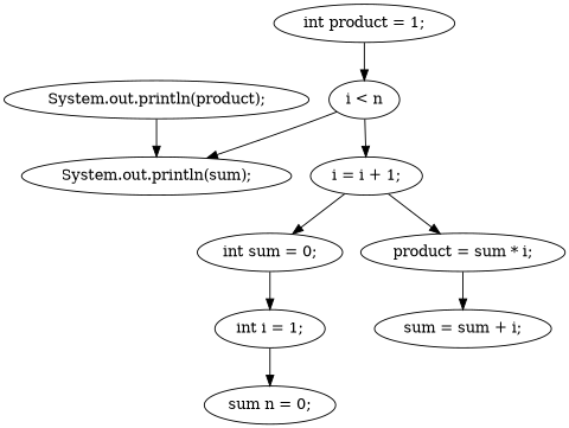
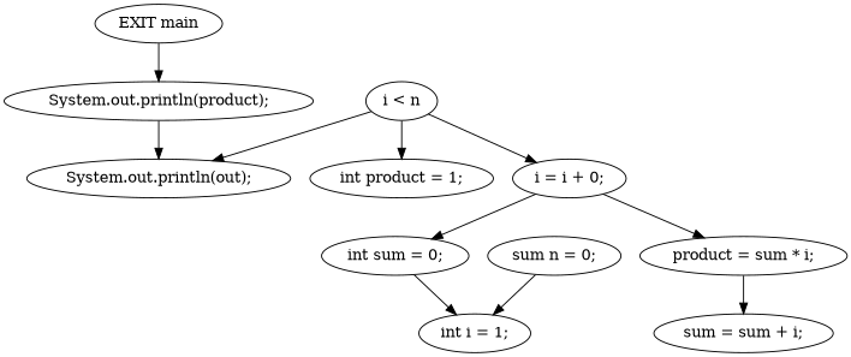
  digraph {
+   n1 [label="EXIT main"]
    n2 [label="System.out.println(product);"]
-   n3 [label="System.out.println(sum);"]
+   n3 [label="System.out.println(out);"]
    n4 [label="sum n = 0;"]
    n5 [label="int i = 1;"]
    n6 [label="int sum = 0;"]
    n7 [label="int product = 1;"]
    n8 [label="i < n"]
-   n9 [label="i = i + 1;"]
+   n9 [label="i = i + 0;"]
    n10 [label="product = sum * i;"]
    n11 [label="sum = sum + i;"]
+   n1 -> n2
    n2 -> n3
-   n5 -> n4
+   n4 -> n5
    n6 -> n5
    n8 -> n3
-   n7 -> n8
+   n8 -> n7
    n8 -> n9
    n9 -> n6
    n9 -> n10
    n10 -> n11
  }
